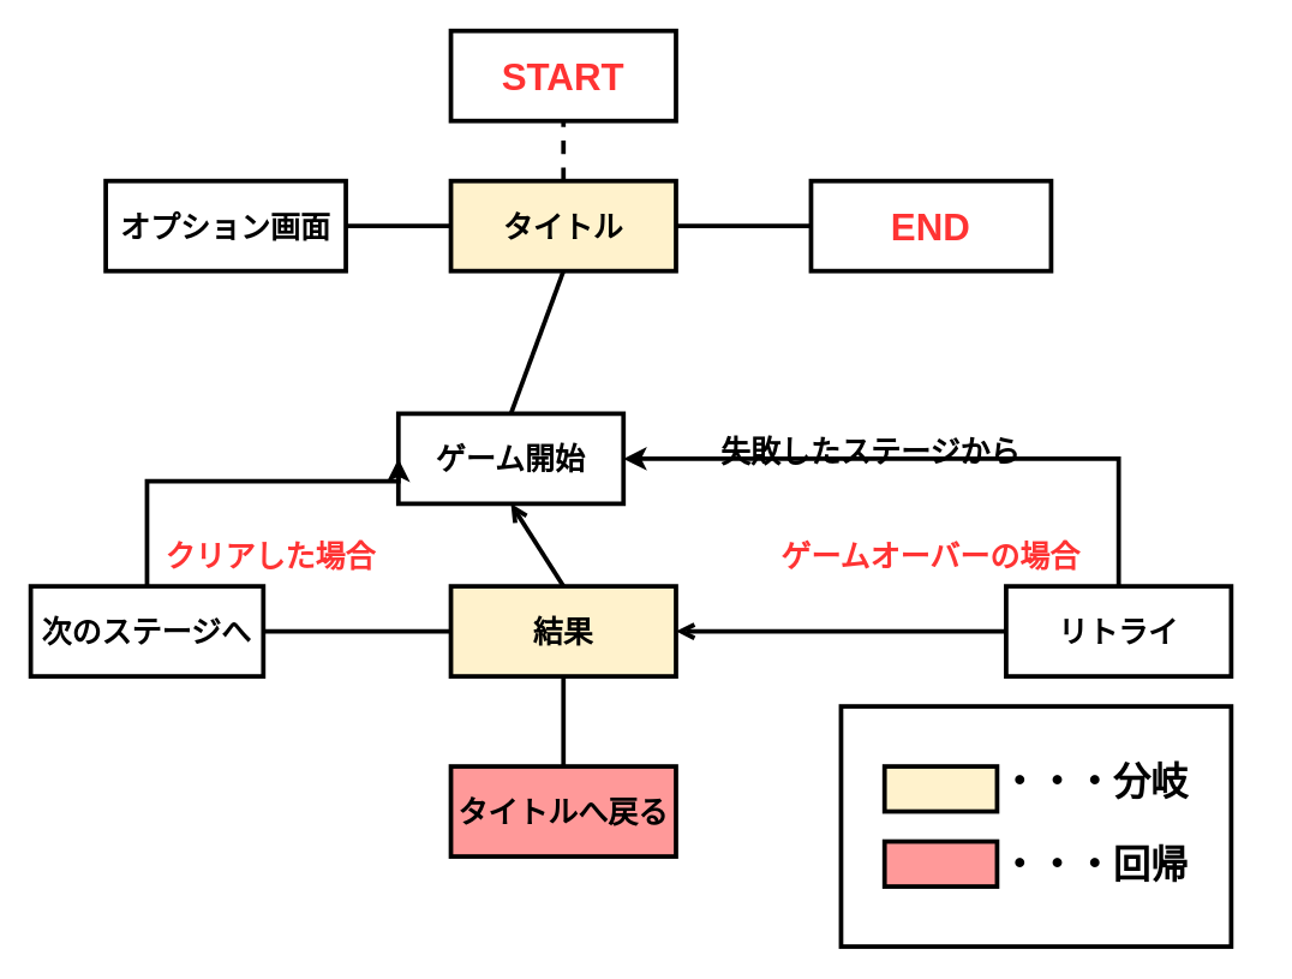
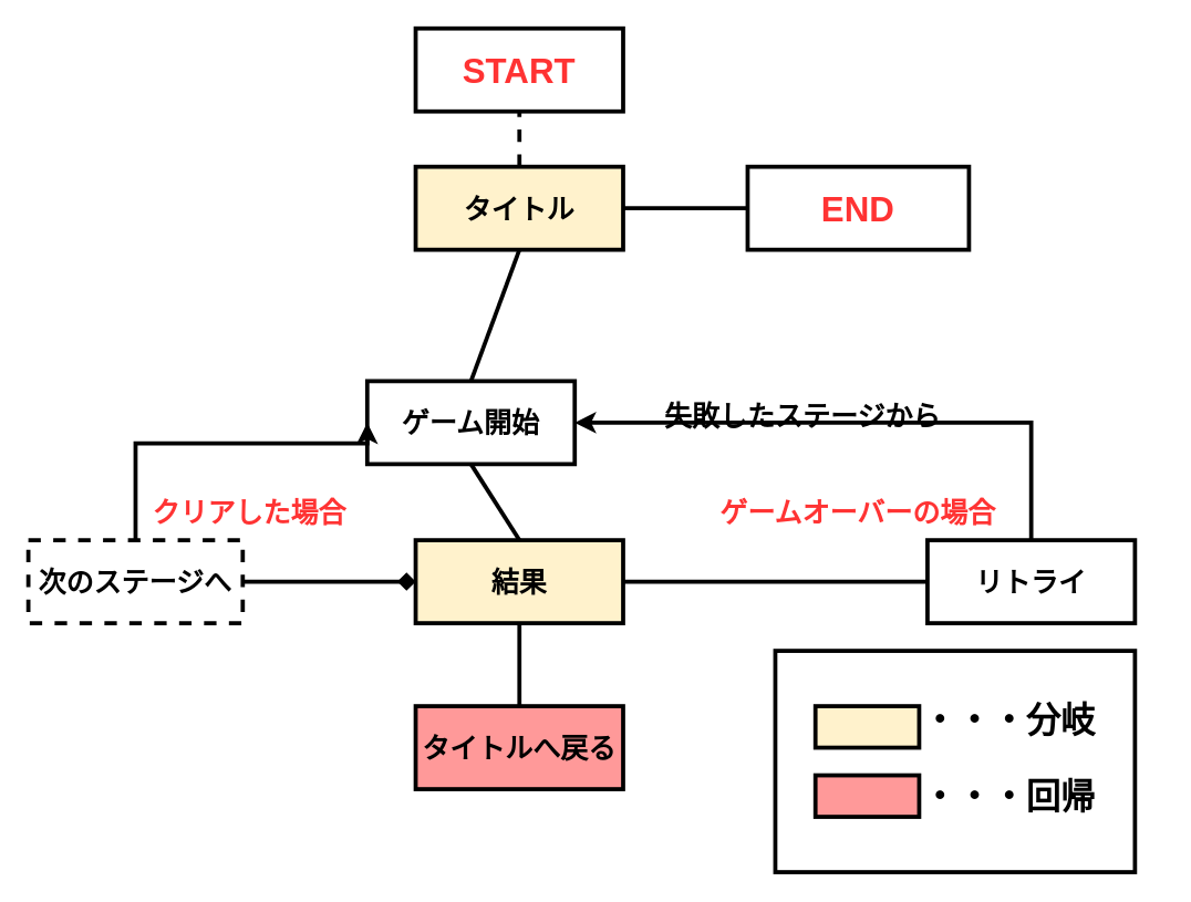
  <mxCell id="0" />
  <mxCell id="1" parent="0" />
  <mxCell id="2" value="&lt;font style=&quot;font-size: 20px&quot;&gt;&lt;b&gt;タイトル&lt;/b&gt;&lt;/font&gt;" style="rounded=0;whiteSpace=wrap;html=1;strokeWidth=3;fillColor=#fff2cc;" parent="1" vertex="1"><mxGeometry x="300" y="120" width="150" height="60" as="geometry" /></mxCell>
  <mxCell id="3" value="&lt;font style=&quot;font-size: 20px&quot;&gt;&lt;b&gt;ゲーム開始&lt;br&gt;&lt;/b&gt;&lt;/font&gt;" style="rounded=0;whiteSpace=wrap;html=1;strokeWidth=3;" parent="1" vertex="1"><mxGeometry x="265" y="275" width="150" height="60" as="geometry" /></mxCell>
  <mxCell id="4" value="" style="endArrow=none;html=1;strokeWidth=3;exitX=0.5;exitY=0;exitDx=0;exitDy=0;entryX=0.5;entryY=1;entryDx=0;entryDy=0;" parent="1" source="3" target="2" edge="1"><mxGeometry width="50" height="50" relative="1" as="geometry"><mxPoint x="480" y="220" as="sourcePoint" /><mxPoint x="530" y="170" as="targetPoint" /></mxGeometry></mxCell>
  <mxCell id="5" value="" style="endArrow=none;html=1;strokeWidth=3;exitX=0.5;exitY=0;exitDx=0;exitDy=0;entryX=0.5;entryY=1;entryDx=0;entryDy=0;" parent="1" source="12" target="10" edge="1"><mxGeometry width="50" height="50" relative="1" as="geometry"><mxPoint x="375" y="490" as="sourcePoint" /><mxPoint x="385" y="250" as="targetPoint" /></mxGeometry></mxCell>
  <mxCell id="6" value="&lt;font color=&quot;#ff3333&quot; size=&quot;1&quot;&gt;&lt;b style=&quot;font-size: 25px&quot;&gt;START&lt;/b&gt;&lt;/font&gt;" style="rounded=0;whiteSpace=wrap;html=1;strokeWidth=3;" parent="1" vertex="1"><mxGeometry x="300" y="20" width="150" height="60" as="geometry" /></mxCell>
  <mxCell id="7" value="" style="endArrow=none;html=1;strokeWidth=3;exitX=0.5;exitY=0;exitDx=0;exitDy=0;entryX=0.5;entryY=1;entryDx=0;entryDy=0;dashed=1;" parent="1" source="2" target="6" edge="1"><mxGeometry width="50" height="50" relative="1" as="geometry"><mxPoint x="385" y="240" as="sourcePoint" /><mxPoint x="385" y="170" as="targetPoint" /></mxGeometry></mxCell>
  <mxCell id="8" value="&lt;font color=&quot;#ff3333&quot; size=&quot;1&quot;&gt;&lt;b style=&quot;font-size: 25px&quot;&gt;END&lt;/b&gt;&lt;/font&gt;" style="rounded=0;whiteSpace=wrap;html=1;strokeWidth=3;" parent="1" vertex="1"><mxGeometry x="540" y="120" width="160" height="60" as="geometry" /></mxCell>
  <mxCell id="9" value="" style="endArrow=none;html=1;strokeWidth=3;exitX=0;exitY=0.5;exitDx=0;exitDy=0;entryX=1;entryY=0.5;entryDx=0;entryDy=0;" parent="1" source="8" target="2" edge="1"><mxGeometry width="50" height="50" relative="1" as="geometry"><mxPoint x="585" y="360" as="sourcePoint" /><mxPoint x="422.5" y="300" as="targetPoint" /></mxGeometry></mxCell>
  <mxCell id="10" value="&lt;font style=&quot;font-size: 20px&quot;&gt;&lt;b&gt;結果&lt;br&gt;&lt;/b&gt;&lt;/font&gt;" style="rounded=0;whiteSpace=wrap;html=1;strokeWidth=3;fillColor=#fff2cc;" parent="1" vertex="1"><mxGeometry x="300" y="390" width="150" height="60" as="geometry" /></mxCell>
- <mxCell id="11" value="" style="endArrow=open;html=1;strokeWidth=3;exitX=0.5;exitY=0;exitDx=0;exitDy=0;entryX=0.5;entryY=1;entryDx=0;entryDy=0;" parent="1" source="10" target="3" edge="1"><mxGeometry width="50" height="50" relative="1" as="geometry"><mxPoint x="385" y="560" as="sourcePoint" /><mxPoint x="385" y="490" as="targetPoint" /></mxGeometry></mxCell>
+ <mxCell id="11" value="" style="endArrow=none;html=1;strokeWidth=3;exitX=0.5;exitY=0;exitDx=0;exitDy=0;entryX=0.5;entryY=1;entryDx=0;entryDy=0;" parent="1" source="10" target="3" edge="1"><mxGeometry width="50" height="50" relative="1" as="geometry"><mxPoint x="385" y="560" as="sourcePoint" /><mxPoint x="385" y="490" as="targetPoint" /></mxGeometry></mxCell>
  <mxCell id="12" value="&lt;font style=&quot;font-size: 20px&quot;&gt;&lt;b&gt;タイトルへ戻る&lt;br&gt;&lt;/b&gt;&lt;/font&gt;" style="rounded=0;whiteSpace=wrap;html=1;strokeWidth=3;fillColor=#FF9999;" parent="1" vertex="1"><mxGeometry x="300" y="510" width="150" height="60" as="geometry" /></mxCell>
  <mxCell id="13" style="edgeStyle=orthogonalEdgeStyle;rounded=0;orthogonalLoop=1;jettySize=auto;html=1;exitX=0.5;exitY=0;exitDx=0;exitDy=0;strokeWidth=3;entryX=1;entryY=0.5;entryDx=0;entryDy=0;" parent="1" source="14" target="3" edge="1"><mxGeometry relative="1" as="geometry"><mxPoint x="565" y="310" as="targetPoint" /></mxGeometry></mxCell>
  <mxCell id="14" value="&lt;font style=&quot;font-size: 20px&quot;&gt;&lt;b&gt;リトライ&lt;br&gt;&lt;/b&gt;&lt;/font&gt;" style="rounded=0;whiteSpace=wrap;html=1;strokeWidth=3;" parent="1" vertex="1"><mxGeometry x="670" y="390" width="150" height="60" as="geometry" /></mxCell>
- <mxCell id="15" value="" style="endArrow=open;html=1;strokeWidth=3;exitX=0;exitY=0.5;exitDx=0;exitDy=0;entryX=1;entryY=0.5;entryDx=0;entryDy=0;" parent="1" source="14" target="10" edge="1"><mxGeometry width="50" height="50" relative="1" as="geometry"><mxPoint x="385" y="510" as="sourcePoint" /><mxPoint x="385" y="460" as="targetPoint" /></mxGeometry></mxCell>
+ <mxCell id="15" value="" style="endArrow=none;html=1;strokeWidth=3;exitX=0;exitY=0.5;exitDx=0;exitDy=0;entryX=1;entryY=0.5;entryDx=0;entryDy=0;" parent="1" source="14" target="10" edge="1"><mxGeometry width="50" height="50" relative="1" as="geometry"><mxPoint x="385" y="510" as="sourcePoint" /><mxPoint x="385" y="460" as="targetPoint" /></mxGeometry></mxCell>
  <mxCell id="16" value="&lt;font style=&quot;font-size: 20px&quot; color=&quot;#ff3333&quot;&gt;&lt;b&gt;ゲームオーバーの場合&lt;/b&gt;&lt;/font&gt;" style="text;html=1;strokeColor=none;fillColor=none;align=center;verticalAlign=middle;whiteSpace=wrap;rounded=0;" parent="1" vertex="1"><mxGeometry x="510" y="360" width="220" height="20" as="geometry" /></mxCell>
  <mxCell id="17" value="&lt;font style=&quot;font-size: 20px&quot;&gt;&lt;b&gt;失敗したステージから&lt;/b&gt;&lt;/font&gt;" style="text;html=1;strokeColor=none;fillColor=none;align=center;verticalAlign=middle;whiteSpace=wrap;rounded=0;" parent="1" vertex="1"><mxGeometry x="470" y="290" width="220" height="20" as="geometry" /></mxCell>
  <mxCell id="18" value="" style="rounded=0;whiteSpace=wrap;html=1;strokeWidth=3;" parent="1" vertex="1"><mxGeometry x="560" y="470" width="260" height="160" as="geometry" /></mxCell>
  <mxCell id="19" value="&lt;font style=&quot;font-size: 25px&quot;&gt;&lt;b&gt;・&lt;/b&gt;&lt;b&gt;・&lt;/b&gt;&lt;b&gt;・&lt;/b&gt;&lt;b&gt;分岐&lt;/b&gt;&lt;/font&gt;" style="text;html=1;strokeColor=none;fillColor=none;align=center;verticalAlign=middle;whiteSpace=wrap;rounded=0;" parent="1" vertex="1"><mxGeometry x="619" y="510" width="220" height="20" as="geometry" /></mxCell>
  <mxCell id="20" value="&lt;font style=&quot;font-size: 25px&quot;&gt;&lt;b&gt;・&lt;/b&gt;&lt;b&gt;・&lt;/b&gt;&lt;b&gt;・&lt;/b&gt;&lt;b&gt;回帰&lt;/b&gt;&lt;/font&gt;" style="text;html=1;strokeColor=none;fillColor=none;align=center;verticalAlign=middle;whiteSpace=wrap;rounded=0;" parent="1" vertex="1"><mxGeometry x="619" y="565" width="220" height="20" as="geometry" /></mxCell>
  <mxCell id="21" value="" style="rounded=0;whiteSpace=wrap;html=1;strokeWidth=3;fillColor=#fff2cc;" parent="1" vertex="1"><mxGeometry x="589" y="510" width="75" height="30" as="geometry" /></mxCell>
  <mxCell id="22" value="&lt;font style=&quot;font-size: 20px&quot;&gt;&lt;b&gt;&lt;br&gt;&lt;/b&gt;&lt;/font&gt;" style="rounded=0;whiteSpace=wrap;html=1;strokeWidth=3;fillColor=#FF9999;" parent="1" vertex="1"><mxGeometry x="589" y="560" width="75" height="30" as="geometry" /></mxCell>
- <mxCell id="23" value="&lt;span style=&quot;font-size: 20px&quot;&gt;&lt;b&gt;オプション画面&lt;/b&gt;&lt;/span&gt;" style="rounded=0;whiteSpace=wrap;html=1;strokeWidth=3;" vertex="1" parent="1"><mxGeometry x="70" y="120" width="160" height="60" as="geometry" /></mxCell>
- <mxCell id="24" value="" style="endArrow=none;html=1;strokeWidth=3;entryX=0;entryY=0.5;entryDx=0;entryDy=0;" edge="1" parent="1" source="23" target="2"><mxGeometry width="50" height="50" relative="1" as="geometry"><mxPoint x="550" y="160" as="sourcePoint" /><mxPoint x="460" y="160" as="targetPoint" /></mxGeometry></mxCell>
  <mxCell id="25" style="edgeStyle=orthogonalEdgeStyle;rounded=0;orthogonalLoop=1;jettySize=auto;html=1;entryX=0;entryY=0.5;entryDx=0;entryDy=0;strokeWidth=3;" edge="1" parent="1" source="26" target="3"><mxGeometry relative="1" as="geometry"><Array as="points"><mxPoint x="98" y="320" /></Array></mxGeometry></mxCell>
- <mxCell id="26" value="&lt;font style=&quot;font-size: 20px&quot;&gt;&lt;b&gt;次のステージへ&lt;br&gt;&lt;/b&gt;&lt;/font&gt;" style="rounded=0;whiteSpace=wrap;html=1;strokeWidth=3;" vertex="1" parent="1"><mxGeometry x="20" y="390" width="155" height="60" as="geometry" /></mxCell>
- <mxCell id="27" value="" style="endArrow=none;html=1;strokeWidth=3;entryX=0;entryY=0.5;entryDx=0;entryDy=0;" edge="1" parent="1" source="26" target="10"><mxGeometry width="50" height="50" relative="1" as="geometry"><mxPoint x="680" y="430" as="sourcePoint" /><mxPoint x="460" y="430" as="targetPoint" /></mxGeometry></mxCell>
+ <mxCell id="26" value="&lt;font style=&quot;font-size: 20px&quot;&gt;&lt;b&gt;次のステージへ&lt;br&gt;&lt;/b&gt;&lt;/font&gt;" style="rounded=0;whiteSpace=wrap;html=1;strokeWidth=3;dashed=1;" vertex="1" parent="1"><mxGeometry x="20" y="390" width="155" height="60" as="geometry" /></mxCell>
+ <mxCell id="27" value="" style="endArrow=diamond;html=1;strokeWidth=3;entryX=0;entryY=0.5;entryDx=0;entryDy=0;" edge="1" parent="1" source="26" target="10"><mxGeometry width="50" height="50" relative="1" as="geometry"><mxPoint x="680" y="430" as="sourcePoint" /><mxPoint x="460" y="430" as="targetPoint" /></mxGeometry></mxCell>
  <mxCell id="28" value="&lt;font style=&quot;font-size: 20px&quot; color=&quot;#ff3333&quot;&gt;&lt;b&gt;クリアした場合&lt;/b&gt;&lt;/font&gt;" style="text;html=1;strokeColor=none;fillColor=none;align=center;verticalAlign=middle;whiteSpace=wrap;rounded=0;" vertex="1" parent="1"><mxGeometry x="70" y="360" width="220" height="20" as="geometry" /></mxCell>
